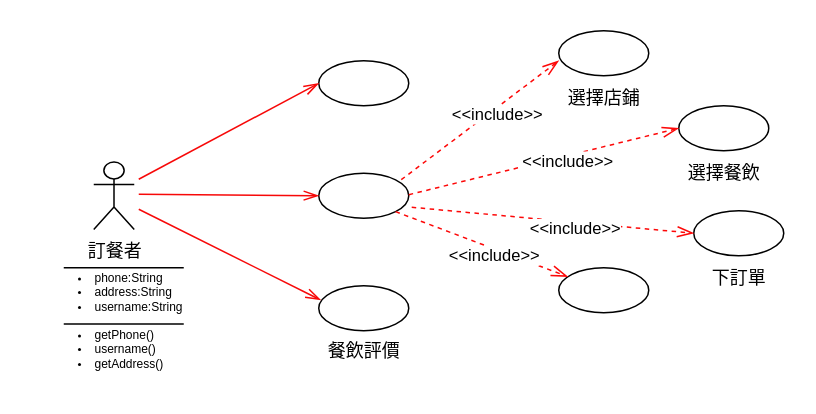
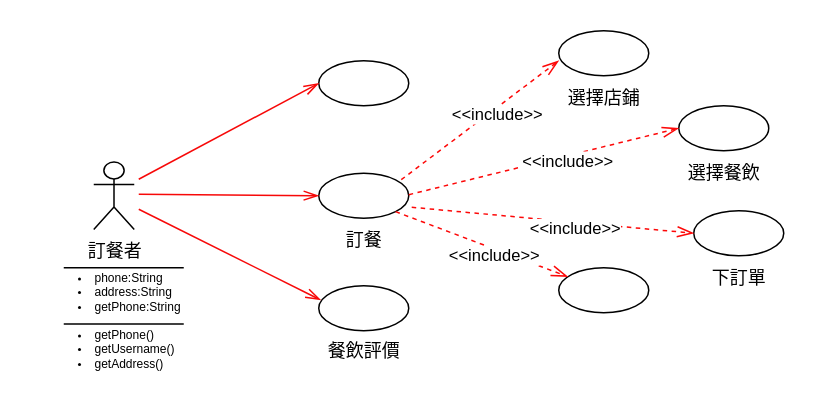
  <mxCell id="0" />
  <mxCell id="1" parent="0" />
  <mxCell id="2" value="訂餐者" style="shape=umlActor;verticalLabelPosition=bottom;verticalAlign=top;html=1;outlineConnect=0;" parent="1" vertex="1"><mxGeometry x="62" y="107.5" width="27" height="45" as="geometry" /></mxCell>
  <mxCell id="3" value="" style="ellipse;whiteSpace=wrap;html=1;" parent="1" vertex="1"><mxGeometry x="212" y="40" width="60" height="30" as="geometry" /></mxCell>
+ <mxCell id="4" value="訂餐" style="text;html=1;align=center;verticalAlign=middle;resizable=0;points=[];autosize=1;strokeColor=none;fillColor=none;" parent="1" vertex="1"><mxGeometry x="217" y="145" width="50" height="30" as="geometry" /></mxCell>
  <mxCell id="5" value="餐飲評價" style="text;html=1;align=center;verticalAlign=middle;resizable=0;points=[];autosize=1;strokeColor=none;fillColor=none;" parent="1" vertex="1"><mxGeometry x="207" y="219" width="70" height="30" as="geometry" /></mxCell>
  <mxCell id="6" value="" style="ellipse;whiteSpace=wrap;html=1;" parent="1" vertex="1"><mxGeometry x="212" y="115" width="60" height="30" as="geometry" /></mxCell>
  <mxCell id="7" value="" style="ellipse;whiteSpace=wrap;html=1;" parent="1" vertex="1"><mxGeometry x="212" y="190" width="60" height="30" as="geometry" /></mxCell>
  <mxCell id="8" value="" style="ellipse;whiteSpace=wrap;html=1;" parent="1" vertex="1"><mxGeometry x="372" y="20" width="60" height="30" as="geometry" /></mxCell>
  <mxCell id="9" value="" style="ellipse;whiteSpace=wrap;html=1;" parent="1" vertex="1"><mxGeometry x="452" y="70" width="60" height="30" as="geometry" /></mxCell>
  <mxCell id="10" value="" style="ellipse;whiteSpace=wrap;html=1;" parent="1" vertex="1"><mxGeometry x="462" y="140" width="60" height="30" as="geometry" /></mxCell>
  <mxCell id="11" value="" style="ellipse;whiteSpace=wrap;html=1;" parent="1" vertex="1"><mxGeometry x="372" y="178" width="60" height="30" as="geometry" /></mxCell>
  <mxCell id="12" value="選擇店鋪" style="text;html=1;align=center;verticalAlign=middle;resizable=0;points=[];autosize=1;strokeColor=none;fillColor=none;" parent="1" vertex="1"><mxGeometry x="367" y="50" width="70" height="30" as="geometry" /></mxCell>
  <mxCell id="13" value="選擇餐飲" style="text;html=1;align=center;verticalAlign=middle;resizable=0;points=[];autosize=1;strokeColor=none;fillColor=none;" parent="1" vertex="1"><mxGeometry x="447" y="100" width="70" height="30" as="geometry" /></mxCell>
  <mxCell id="14" value="下訂單" style="text;html=1;align=center;verticalAlign=middle;resizable=0;points=[];autosize=1;strokeColor=none;fillColor=none;" parent="1" vertex="1"><mxGeometry x="462" y="170" width="60" height="30" as="geometry" /></mxCell>
  <mxCell id="15" value="&amp;lt;&amp;lt;include&amp;gt;&amp;gt;" style="endArrow=openThin;endSize=9;dashed=1;html=1;rounded=0;strokeColor=#fd0808;endFill=0;strokeWidth=1;entryX=0;entryY=0.5;entryDx=0;entryDy=0;" parent="1" target="9" edge="1"><mxGeometry x="0.167" y="-4" width="160" relative="1" as="geometry"><mxPoint x="272" y="129.31" as="sourcePoint" /><mxPoint x="442" y="90" as="targetPoint" /><mxPoint as="offset" /></mxGeometry></mxCell>
  <mxCell id="16" value="&amp;lt;&amp;lt;include&amp;gt;&amp;gt;" style="endArrow=openThin;endSize=9;dashed=1;html=1;rounded=0;strokeColor=#fd0808;endFill=0;strokeWidth=1;exitX=1.033;exitY=0.756;exitDx=0;exitDy=0;exitPerimeter=0;entryX=0;entryY=0.5;entryDx=0;entryDy=0;" parent="1" source="6" target="10" edge="1"><mxGeometry x="0.167" y="-4" width="160" relative="1" as="geometry"><mxPoint x="282" y="139.31" as="sourcePoint" /><mxPoint x="452" y="160" as="targetPoint" /><mxPoint as="offset" /></mxGeometry></mxCell>
  <mxCell id="17" value="&amp;lt;&amp;lt;include&amp;gt;&amp;gt;" style="endArrow=openThin;endSize=9;dashed=1;html=1;rounded=0;strokeColor=#fd0808;endFill=0;strokeWidth=1;entryX=0;entryY=0.667;entryDx=0;entryDy=0;entryPerimeter=0;" parent="1" target="8" edge="1"><mxGeometry x="0.167" y="-4" width="160" relative="1" as="geometry"><mxPoint x="267" y="119.31" as="sourcePoint" /><mxPoint x="437" y="80" as="targetPoint" /><mxPoint as="offset" /></mxGeometry></mxCell>
  <mxCell id="18" value="&amp;lt;&amp;lt;include&amp;gt;&amp;gt;" style="endArrow=openThin;endSize=9;dashed=1;html=1;rounded=0;strokeColor=#fd0808;endFill=0;strokeWidth=1;exitX=1;exitY=1;exitDx=0;exitDy=0;" parent="1" source="6" target="11" edge="1"><mxGeometry x="0.167" y="-4" width="160" relative="1" as="geometry"><mxPoint x="302" y="159.31" as="sourcePoint" /><mxPoint x="472" y="120" as="targetPoint" /><mxPoint as="offset" /></mxGeometry></mxCell>
  <mxCell id="19" value="" style="endArrow=openThin;endFill=0;endSize=8;html=1;rounded=0;strokeColor=#f70808;entryX=0;entryY=0.5;entryDx=0;entryDy=0;" parent="1" target="6" edge="1"><mxGeometry width="160" relative="1" as="geometry"><mxPoint x="92" y="129" as="sourcePoint" /><mxPoint x="192" y="129" as="targetPoint" /></mxGeometry></mxCell>
  <mxCell id="20" value="" style="endArrow=openThin;endFill=0;endSize=8;html=1;rounded=0;strokeColor=#f70808;entryX=0;entryY=0.5;entryDx=0;entryDy=0;" parent="1" target="3" edge="1"><mxGeometry width="160" relative="1" as="geometry"><mxPoint x="92" y="119" as="sourcePoint" /><mxPoint x="202.732" y="156.243" as="targetPoint" /></mxGeometry></mxCell>
  <mxCell id="21" value="" style="endArrow=openThin;endFill=0;endSize=8;html=1;rounded=0;strokeColor=#f70808;entryX=0.021;entryY=0.316;entryDx=0;entryDy=0;entryPerimeter=0;" parent="1" target="7" edge="1"><mxGeometry width="160" relative="1" as="geometry"><mxPoint x="92" y="139" as="sourcePoint" /><mxPoint x="203" y="208.99" as="targetPoint" /></mxGeometry></mxCell>
  <mxCell id="22" value="" style="endArrow=none;endFill=0;endSize=12;html=1;rounded=0;edgeStyle=orthogonalEdgeStyle;" parent="1" edge="1"><mxGeometry width="160" relative="1" as="geometry"><mxPoint y="178" as="sourcePoint" x="42" /><mxPoint x="122" y="178" as="targetPoint" /></mxGeometry></mxCell>
  <mxCell id="23" value="" style="endArrow=none;endFill=0;endSize=12;html=1;rounded=0;edgeStyle=orthogonalEdgeStyle;" parent="1" edge="1"><mxGeometry width="160" relative="1" as="geometry"><mxPoint y="215.5" as="sourcePoint" x="42" /><mxPoint x="122" y="215.5" as="targetPoint" /></mxGeometry></mxCell>
- <mxCell id="24" value="&lt;ul style=&quot;font-size: 8px;&quot;&gt;&lt;li&gt;phone:String&lt;/li&gt;&lt;li&gt;address:String&lt;/li&gt;&lt;li&gt;username:String&lt;/li&gt;&lt;/ul&gt;" style="text;strokeColor=none;fillColor=none;html=1;whiteSpace=wrap;verticalAlign=middle;overflow=hidden;" vertex="1" parent="1"><mxGeometry x="20.5" y="170" width="101.5" height="45.5" as="geometry" /></mxCell>
- <mxCell id="25" value="&lt;ul style=&quot;font-size: 8px;&quot;&gt;&lt;li&gt;getPhone()&lt;/li&gt;&lt;li&gt;username()&lt;/li&gt;&lt;li style=&quot;border-color: var(--border-color);&quot;&gt;getAddress()&lt;/li&gt;&lt;/ul&gt;" style="text;strokeColor=none;fillColor=none;html=1;whiteSpace=wrap;verticalAlign=middle;overflow=hidden;" vertex="1" parent="1"><mxGeometry x="20.5" y="208" width="101.5" height="45.5" as="geometry" /></mxCell>
+ <mxCell id="24" value="&lt;ul style=&quot;font-size: 8px;&quot;&gt;&lt;li&gt;phone:String&lt;/li&gt;&lt;li&gt;address:String&lt;/li&gt;&lt;li&gt;getPhone:String&lt;/li&gt;&lt;/ul&gt;" style="text;strokeColor=none;fillColor=none;html=1;whiteSpace=wrap;verticalAlign=middle;overflow=hidden;" vertex="1" parent="1"><mxGeometry x="20.5" y="170" width="101.5" height="45.5" as="geometry" /></mxCell>
+ <mxCell id="25" value="&lt;ul style=&quot;font-size: 8px;&quot;&gt;&lt;li&gt;getPhone()&lt;/li&gt;&lt;li&gt;getUsername()&lt;/li&gt;&lt;li style=&quot;border-color: var(--border-color);&quot;&gt;getAddress()&lt;/li&gt;&lt;/ul&gt;" style="text;strokeColor=none;fillColor=none;html=1;whiteSpace=wrap;verticalAlign=middle;overflow=hidden;" vertex="1" parent="1"><mxGeometry x="20.5" y="208" width="101.5" height="45.5" as="geometry" /></mxCell>
